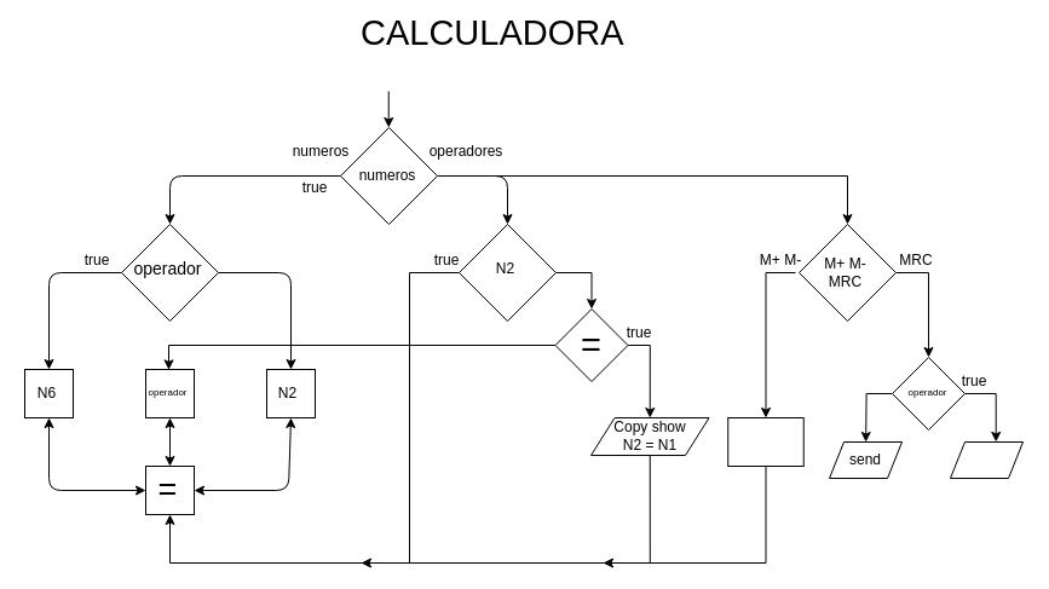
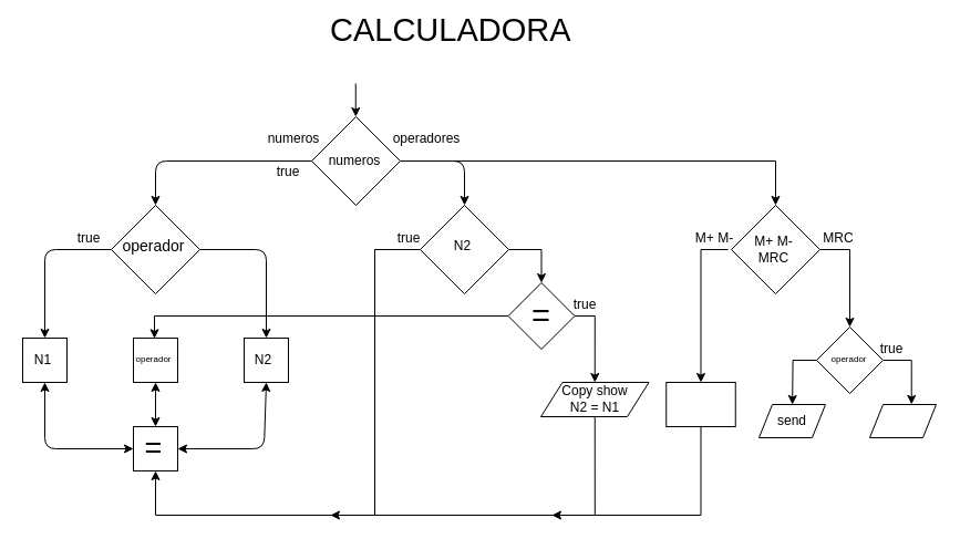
  <mxCell id="0" />
  <mxCell id="1" parent="0" />
  <mxCell id="2" style="edgeStyle=orthogonalEdgeStyle;rounded=0;orthogonalLoop=1;jettySize=auto;html=1;exitX=0.5;exitY=1;exitDx=0;exitDy=0;" parent="1" source="3" edge="1"><mxGeometry relative="1" as="geometry"><mxPoint x="498" y="465" as="targetPoint" /><Array as="points"><mxPoint x="633" y="465" /></Array></mxGeometry></mxCell>
  <mxCell id="3" value="" style="rounded=0;whiteSpace=wrap;html=1;" parent="1" vertex="1"><mxGeometry x="601.25" y="345" width="62.5" height="40" as="geometry" /></mxCell>
  <mxCell id="4" style="edgeStyle=orthogonalEdgeStyle;rounded=0;orthogonalLoop=1;jettySize=auto;html=1;entryX=0.5;entryY=0;entryDx=0;entryDy=0;" parent="1" source="5" target="23" edge="1"><mxGeometry relative="1" as="geometry" /></mxCell>
  <mxCell id="5" value="" style="rhombus;whiteSpace=wrap;html=1;" parent="1" vertex="1"><mxGeometry x="281" y="105" width="80" height="80" as="geometry" /></mxCell>
  <mxCell id="6" value="" style="rhombus;whiteSpace=wrap;html=1;" parent="1" vertex="1"><mxGeometry x="100" y="185" width="80" height="80" as="geometry" /></mxCell>
  <mxCell id="7" style="edgeStyle=orthogonalEdgeStyle;rounded=0;orthogonalLoop=1;jettySize=auto;html=1;exitX=1;exitY=0.5;exitDx=0;exitDy=0;entryX=0.5;entryY=0;entryDx=0;entryDy=0;" parent="1" source="9" target="51" edge="1"><mxGeometry relative="1" as="geometry" /></mxCell>
  <mxCell id="8" style="edgeStyle=orthogonalEdgeStyle;rounded=0;orthogonalLoop=1;jettySize=auto;html=1;exitX=0;exitY=0.5;exitDx=0;exitDy=0;" parent="1" source="9" edge="1"><mxGeometry relative="1" as="geometry"><mxPoint x="298" y="465" as="targetPoint" /><Array as="points"><mxPoint x="338" y="225" /><mxPoint x="338" y="465" /></Array></mxGeometry></mxCell>
  <mxCell id="9" value="" style="rhombus;whiteSpace=wrap;html=1;" parent="1" vertex="1"><mxGeometry x="379" y="185" width="80" height="80" as="geometry" /></mxCell>
  <mxCell id="10" value="" style="endArrow=classic;html=1;exitX=0;exitY=0.5;exitDx=0;exitDy=0;entryX=0.5;entryY=0;entryDx=0;entryDy=0;" parent="1" source="5" target="6" edge="1"><mxGeometry width="50" height="50" relative="1" as="geometry"><mxPoint x="300" y="235" as="sourcePoint" /><mxPoint x="140" y="145" as="targetPoint" /><Array as="points"><mxPoint x="140" y="145" /></Array></mxGeometry></mxCell>
  <mxCell id="11" value="" style="endArrow=classic;html=1;exitX=0;exitY=0.5;exitDx=0;exitDy=0;entryX=0.5;entryY=0;entryDx=0;entryDy=0;" parent="1" target="9" edge="1"><mxGeometry width="50" height="50" relative="1" as="geometry"><mxPoint x="379" y="145" as="sourcePoint" /><mxPoint x="219" y="185" as="targetPoint" /><Array as="points"><mxPoint x="419" y="145" /></Array></mxGeometry></mxCell>
  <mxCell id="12" value="" style="whiteSpace=wrap;html=1;aspect=fixed;" parent="1" vertex="1"><mxGeometry x="20" y="305" width="40" height="40" as="geometry" /></mxCell>
  <mxCell id="13" value="" style="whiteSpace=wrap;html=1;aspect=fixed;" parent="1" vertex="1"><mxGeometry x="220" y="305" width="40" height="40" as="geometry" /></mxCell>
  <mxCell id="14" value="" style="whiteSpace=wrap;html=1;aspect=fixed;" parent="1" vertex="1"><mxGeometry x="120" y="305" width="40" height="40" as="geometry" /></mxCell>
  <mxCell id="15" value="" style="whiteSpace=wrap;html=1;aspect=fixed;" parent="1" vertex="1"><mxGeometry x="120" y="385" width="40" height="40" as="geometry" /></mxCell>
  <mxCell id="16" value="" style="endArrow=classic;html=1;exitX=0;exitY=0.5;exitDx=0;exitDy=0;entryX=0.5;entryY=0;entryDx=0;entryDy=0;" parent="1" target="12" edge="1"><mxGeometry width="50" height="50" relative="1" as="geometry"><mxPoint x="100" y="225" as="sourcePoint" /><mxPoint x="40" y="295" as="targetPoint" /><Array as="points"><mxPoint x="40" y="225" /></Array></mxGeometry></mxCell>
  <mxCell id="17" value="" style="endArrow=classic;html=1;exitX=1;exitY=0.5;exitDx=0;exitDy=0;entryX=0.5;entryY=0;entryDx=0;entryDy=0;" parent="1" source="6" edge="1"><mxGeometry width="50" height="50" relative="1" as="geometry"><mxPoint x="300" y="225" as="sourcePoint" /><mxPoint x="240" y="305" as="targetPoint" /><Array as="points"><mxPoint x="240" y="225" /></Array></mxGeometry></mxCell>
  <mxCell id="18" value="" style="endArrow=classic;html=1;" parent="1" edge="1"><mxGeometry width="50" height="50" relative="1" as="geometry"><mxPoint x="70" y="445" as="sourcePoint" /><mxPoint x="70" y="445" as="targetPoint" /></mxGeometry></mxCell>
  <mxCell id="19" value="" style="endArrow=classic;startArrow=classic;html=1;entryX=0.5;entryY=1;entryDx=0;entryDy=0;exitX=0.5;exitY=0;exitDx=0;exitDy=0;" parent="1" source="15" target="14" edge="1"><mxGeometry width="50" height="50" relative="1" as="geometry"><mxPoint x="20" y="525" as="sourcePoint" /><mxPoint x="70" y="475" as="targetPoint" /></mxGeometry></mxCell>
  <mxCell id="20" value="" style="endArrow=classic;startArrow=classic;html=1;entryX=0.5;entryY=1;entryDx=0;entryDy=0;exitX=0;exitY=0.5;exitDx=0;exitDy=0;" parent="1" source="15" target="12" edge="1"><mxGeometry width="50" height="50" relative="1" as="geometry"><mxPoint x="20" y="525" as="sourcePoint" /><mxPoint x="70" y="475" as="targetPoint" /><Array as="points"><mxPoint x="40" y="405" /></Array></mxGeometry></mxCell>
  <mxCell id="21" value="" style="endArrow=classic;startArrow=classic;html=1;entryX=1;entryY=0.5;entryDx=0;entryDy=0;exitX=0.5;exitY=1;exitDx=0;exitDy=0;entryPerimeter=0;" parent="1" source="13" target="15" edge="1"><mxGeometry width="50" height="50" relative="1" as="geometry"><mxPoint x="290" y="375" as="sourcePoint" /><mxPoint x="210" y="315" as="targetPoint" /><Array as="points"><mxPoint x="238" y="405" /></Array></mxGeometry></mxCell>
  <mxCell id="22" style="edgeStyle=orthogonalEdgeStyle;rounded=0;orthogonalLoop=1;jettySize=auto;html=1;exitX=1;exitY=0.5;exitDx=0;exitDy=0;entryX=0.5;entryY=0;entryDx=0;entryDy=0;" parent="1" source="23" target="27" edge="1"><mxGeometry relative="1" as="geometry" /></mxCell>
  <mxCell id="23" value="" style="rhombus;whiteSpace=wrap;html=1;" parent="1" vertex="1"><mxGeometry x="660" y="185" width="80" height="80" as="geometry" /></mxCell>
  <mxCell id="24" value="" style="endArrow=classic;html=1;" parent="1" edge="1"><mxGeometry width="50" height="50" relative="1" as="geometry"><mxPoint x="320.76" y="75" as="sourcePoint" /><mxPoint x="320.76" y="105" as="targetPoint" /><Array as="points" /></mxGeometry></mxCell>
  <mxCell id="25" style="edgeStyle=orthogonalEdgeStyle;rounded=0;orthogonalLoop=1;jettySize=auto;html=1;exitX=0;exitY=0.5;exitDx=0;exitDy=0;" parent="1" source="27" edge="1"><mxGeometry relative="1" as="geometry"><mxPoint x="715.143" y="365" as="targetPoint" /></mxGeometry></mxCell>
  <mxCell id="26" style="edgeStyle=orthogonalEdgeStyle;rounded=0;orthogonalLoop=1;jettySize=auto;html=1;exitX=1;exitY=0.5;exitDx=0;exitDy=0;entryX=0.629;entryY=-0.003;entryDx=0;entryDy=0;entryPerimeter=0;" parent="1" source="27" target="28" edge="1"><mxGeometry relative="1" as="geometry" /></mxCell>
  <mxCell id="27" value="" style="rhombus;whiteSpace=wrap;html=1;" parent="1" vertex="1"><mxGeometry x="737" y="295" width="60" height="60" as="geometry" /></mxCell>
  <mxCell id="28" value="" style="shape=parallelogram;perimeter=parallelogramPerimeter;whiteSpace=wrap;html=1;" parent="1" vertex="1"><mxGeometry x="785" y="365" width="60" height="30" as="geometry" /></mxCell>
  <mxCell id="29" value="numeros" style="text;html=1;strokeColor=none;fillColor=none;align=center;verticalAlign=middle;whiteSpace=wrap;rounded=0;" parent="1" vertex="1"><mxGeometry x="245" y="115" width="40" height="20" as="geometry" /></mxCell>
  <mxCell id="30" value="&lt;div&gt;operadores&lt;/div&gt;" style="text;html=1;strokeColor=none;fillColor=none;align=center;verticalAlign=middle;whiteSpace=wrap;rounded=0;" parent="1" vertex="1"><mxGeometry x="365" y="115" width="40" height="20" as="geometry" /></mxCell>
  <mxCell id="31" value="&lt;font style=&quot;font-size: 8px&quot;&gt;operador&lt;/font&gt;" style="text;html=1;strokeColor=none;fillColor=none;align=center;verticalAlign=middle;whiteSpace=wrap;rounded=0;" parent="1" vertex="1"><mxGeometry x="130.5" y="313" width="15" height="20" as="geometry" /></mxCell>
- <mxCell id="32" value="&lt;div&gt;N6&lt;/div&gt;" style="text;html=1;strokeColor=none;fillColor=none;align=center;verticalAlign=middle;whiteSpace=wrap;rounded=0;" parent="1" vertex="1"><mxGeometry x="30.5" y="315" width="15" height="20" as="geometry" /></mxCell>
+ <mxCell id="32" value="&lt;div&gt;N1&lt;/div&gt;" style="text;html=1;strokeColor=none;fillColor=none;align=center;verticalAlign=middle;whiteSpace=wrap;rounded=0;" parent="1" vertex="1"><mxGeometry x="30.5" y="315" width="15" height="20" as="geometry" /></mxCell>
  <mxCell id="33" value="&lt;div&gt;N2&lt;/div&gt;" style="text;html=1;strokeColor=none;fillColor=none;align=center;verticalAlign=middle;whiteSpace=wrap;rounded=0;" parent="1" vertex="1"><mxGeometry x="230" y="315" width="15" height="20" as="geometry" /></mxCell>
  <mxCell id="34" value="=" style="text;html=1;strokeColor=none;fillColor=none;align=center;verticalAlign=middle;whiteSpace=wrap;rounded=0;fontSize=27;" parent="1" vertex="1"><mxGeometry x="130.5" y="395" width="15" height="20" as="geometry" /></mxCell>
  <mxCell id="35" value="&lt;font style=&quot;font-size: 14px;&quot;&gt;operador&lt;/font&gt;" style="text;html=1;strokeColor=none;fillColor=none;align=center;verticalAlign=middle;whiteSpace=wrap;rounded=0;fontSize=14;" parent="1" vertex="1"><mxGeometry x="130.5" y="212" width="15" height="20" as="geometry" /></mxCell>
  <mxCell id="36" value="numeros" style="text;html=1;strokeColor=none;fillColor=none;align=center;verticalAlign=middle;whiteSpace=wrap;rounded=0;" parent="1" vertex="1"><mxGeometry x="300" y="135" width="40" height="20" as="geometry" /></mxCell>
  <mxCell id="37" value="true" style="text;html=1;strokeColor=none;fillColor=none;align=center;verticalAlign=middle;whiteSpace=wrap;rounded=0;" parent="1" vertex="1"><mxGeometry x="60" y="205" width="40" height="20" as="geometry" /></mxCell>
  <mxCell id="38" value="true" style="text;html=1;strokeColor=none;fillColor=none;align=center;verticalAlign=middle;whiteSpace=wrap;rounded=0;" parent="1" vertex="1"><mxGeometry x="240" y="145" width="40" height="20" as="geometry" /></mxCell>
  <mxCell id="39" value="&lt;div&gt;N2&lt;/div&gt;" style="text;html=1;strokeColor=none;fillColor=none;align=center;verticalAlign=middle;whiteSpace=wrap;rounded=0;" parent="1" vertex="1"><mxGeometry x="409.5" y="212" width="15" height="20" as="geometry" /></mxCell>
  <mxCell id="40" value="true" style="text;html=1;strokeColor=none;fillColor=none;align=center;verticalAlign=middle;whiteSpace=wrap;rounded=0;" parent="1" vertex="1"><mxGeometry x="349" y="205" width="40" height="20" as="geometry" /></mxCell>
  <mxCell id="41" style="edgeStyle=orthogonalEdgeStyle;rounded=0;orthogonalLoop=1;jettySize=auto;html=1;exitX=0;exitY=0.5;exitDx=0;exitDy=0;entryX=0.5;entryY=0;entryDx=0;entryDy=0;" parent="1" source="42" target="3" edge="1"><mxGeometry relative="1" as="geometry" /></mxCell>
  <mxCell id="42" value="&lt;div&gt;M+ M-&lt;/div&gt;&lt;div&gt;MRC&lt;/div&gt;" style="text;html=1;strokeColor=none;fillColor=none;align=center;verticalAlign=middle;whiteSpace=wrap;rounded=0;" parent="1" vertex="1"><mxGeometry x="657" y="215" width="82.5" height="20" as="geometry" /></mxCell>
  <mxCell id="43" value="&lt;div&gt;M+ M-&lt;/div&gt;" style="text;html=1;strokeColor=none;fillColor=none;align=center;verticalAlign=middle;whiteSpace=wrap;rounded=0;" parent="1" vertex="1"><mxGeometry x="625" y="205" width="40" height="20" as="geometry" /></mxCell>
  <mxCell id="44" value="MRC" style="text;html=1;strokeColor=none;fillColor=none;align=center;verticalAlign=middle;whiteSpace=wrap;rounded=0;" parent="1" vertex="1"><mxGeometry x="737" y="205" width="40" height="20" as="geometry" /></mxCell>
  <mxCell id="45" value="&lt;font style=&quot;font-size: 8px&quot;&gt;operador&lt;/font&gt;" style="text;html=1;strokeColor=none;fillColor=none;align=center;verticalAlign=middle;whiteSpace=wrap;rounded=0;" parent="1" vertex="1"><mxGeometry x="759" y="313" width="15" height="20" as="geometry" /></mxCell>
  <mxCell id="46" value="true" style="text;html=1;strokeColor=none;fillColor=none;align=center;verticalAlign=middle;whiteSpace=wrap;rounded=0;" parent="1" vertex="1"><mxGeometry x="785" y="305" width="40" height="20" as="geometry" /></mxCell>
  <mxCell id="47" value="" style="shape=parallelogram;perimeter=parallelogramPerimeter;whiteSpace=wrap;html=1;" parent="1" vertex="1"><mxGeometry x="685" y="365" width="60" height="30" as="geometry" /></mxCell>
  <mxCell id="48" value="send" style="text;html=1;strokeColor=none;fillColor=none;align=center;verticalAlign=middle;whiteSpace=wrap;rounded=0;" parent="1" vertex="1"><mxGeometry x="695" y="370" width="40" height="20" as="geometry" /></mxCell>
  <mxCell id="49" style="edgeStyle=orthogonalEdgeStyle;rounded=0;orthogonalLoop=1;jettySize=auto;html=1;exitX=0;exitY=0.5;exitDx=0;exitDy=0;entryX=0.5;entryY=0;entryDx=0;entryDy=0;" parent="1" source="51" edge="1"><mxGeometry relative="1" as="geometry"><mxPoint x="139" y="305.333" as="targetPoint" /><Array as="points"><mxPoint x="139" y="285" /></Array></mxGeometry></mxCell>
  <mxCell id="50" style="edgeStyle=orthogonalEdgeStyle;rounded=0;orthogonalLoop=1;jettySize=auto;html=1;exitX=1;exitY=0.5;exitDx=0;exitDy=0;entryX=0.5;entryY=0;entryDx=0;entryDy=0;" parent="1" source="51" target="53" edge="1"><mxGeometry relative="1" as="geometry"><Array as="points"><mxPoint x="537" y="285" /></Array></mxGeometry></mxCell>
  <mxCell id="51" value="" style="rhombus;whiteSpace=wrap;html=1;" parent="1" vertex="1"><mxGeometry x="458.5" y="255" width="60" height="60" as="geometry" /></mxCell>
  <mxCell id="52" style="edgeStyle=orthogonalEdgeStyle;rounded=0;orthogonalLoop=1;jettySize=auto;html=1;exitX=0.5;exitY=1;exitDx=0;exitDy=0;entryX=0.5;entryY=1;entryDx=0;entryDy=0;" parent="1" source="53" target="15" edge="1"><mxGeometry relative="1" as="geometry"><Array as="points"><mxPoint x="537" y="465" /><mxPoint x="140" y="465" /></Array></mxGeometry></mxCell>
  <mxCell id="53" value="" style="shape=parallelogram;perimeter=parallelogramPerimeter;whiteSpace=wrap;html=1;" parent="1" vertex="1"><mxGeometry x="488" y="345" width="97.5" height="31" as="geometry" /></mxCell>
  <mxCell id="54" value="&lt;div&gt;Copy show&lt;br&gt;&lt;/div&gt;&lt;div&gt; N2 = N1&lt;/div&gt;" style="text;html=1;strokeColor=none;fillColor=none;align=center;verticalAlign=middle;whiteSpace=wrap;rounded=0;" parent="1" vertex="1"><mxGeometry x="486" y="349.5" width="101.5" height="20" as="geometry" /></mxCell>
  <mxCell id="55" value="=" style="text;html=1;strokeColor=none;fillColor=none;align=center;verticalAlign=middle;whiteSpace=wrap;rounded=0;fontSize=29;" parent="1" vertex="1"><mxGeometry x="481" y="275" width="15" height="20" as="geometry" /></mxCell>
  <mxCell id="56" value="true" style="text;html=1;strokeColor=none;fillColor=none;align=center;verticalAlign=middle;whiteSpace=wrap;rounded=0;" parent="1" vertex="1"><mxGeometry x="508" y="265" width="40" height="20" as="geometry" /></mxCell>
  <mxCell id="57" value="CALCULADORA" style="text;html=1;strokeColor=none;fillColor=none;spacing=5;spacingTop=-20;whiteSpace=wrap;overflow=hidden;rounded=0;fontSize=29;" parent="1" vertex="1"><mxGeometry x="292.67" y="20" width="256.25" height="31" as="geometry" /></mxCell>
